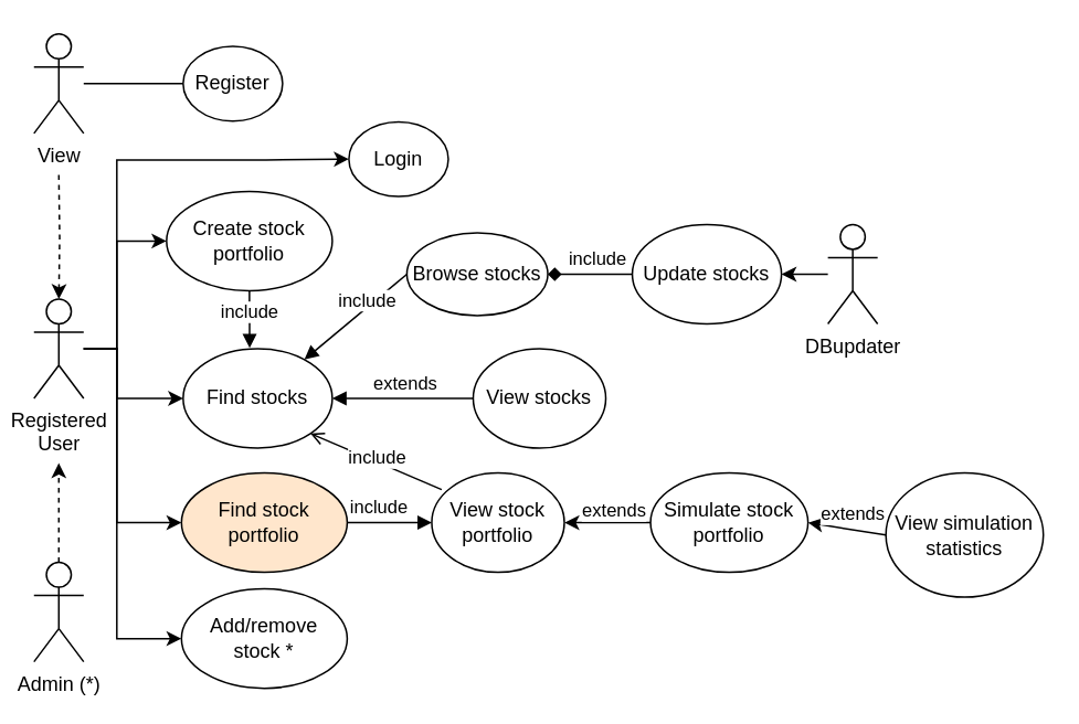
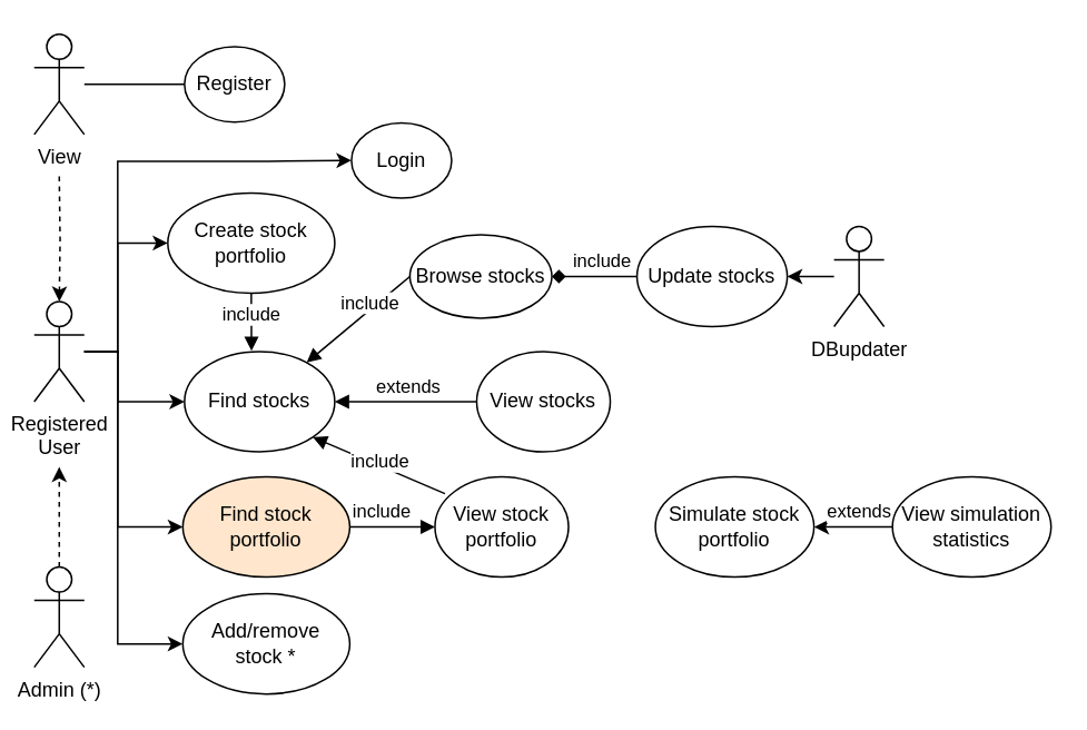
  <mxCell id="0" />
  <mxCell id="1" parent="0" />
  <mxCell id="2" style="rounded=0;orthogonalLoop=1;jettySize=auto;html=1;entryX=0;entryY=0.5;entryDx=0;entryDy=0;edgeStyle=orthogonalEdgeStyle;" parent="1" source="7" target="11" edge="1"><mxGeometry relative="1" as="geometry"><Array as="points"><mxPoint x="70" y="210" /><mxPoint x="70" y="240" /></Array></mxGeometry></mxCell>
  <mxCell id="3" style="rounded=0;orthogonalLoop=1;jettySize=auto;html=1;entryX=0;entryY=0.5;entryDx=0;entryDy=0;edgeStyle=orthogonalEdgeStyle;" parent="1" source="7" target="12" edge="1"><mxGeometry relative="1" as="geometry"><Array as="points"><mxPoint x="70" y="210" /><mxPoint x="70" y="315" /></Array></mxGeometry></mxCell>
  <mxCell id="4" style="rounded=0;orthogonalLoop=1;jettySize=auto;html=1;entryX=0;entryY=0.5;entryDx=0;entryDy=0;edgeStyle=orthogonalEdgeStyle;" parent="1" source="7" target="18" edge="1"><mxGeometry relative="1" as="geometry"><Array as="points"><mxPoint x="70" y="210" /><mxPoint x="70" y="145" /></Array></mxGeometry></mxCell>
  <mxCell id="5" style="edgeStyle=orthogonalEdgeStyle;rounded=0;orthogonalLoop=1;jettySize=auto;html=1;entryX=0;entryY=0.5;entryDx=0;entryDy=0;" parent="1" target="20" edge="1"><mxGeometry relative="1" as="geometry"><mxPoint x="50" y="210" as="sourcePoint" /><Array as="points"><mxPoint x="50" y="210" /><mxPoint x="70" y="210" /><mxPoint x="70" y="385" /></Array></mxGeometry></mxCell>
  <mxCell id="6" style="edgeStyle=orthogonalEdgeStyle;rounded=0;orthogonalLoop=1;jettySize=auto;html=1;entryX=0;entryY=0.5;entryDx=0;entryDy=0;" parent="1" source="7" target="8" edge="1"><mxGeometry relative="1" as="geometry"><mxPoint x="170" y="25" as="targetPoint" /><Array as="points"><mxPoint x="70" y="210" /><mxPoint x="70" y="96" /><mxPoint x="160" y="96" /></Array></mxGeometry></mxCell>
  <mxCell id="7" value="&lt;div&gt;Registered&lt;/div&gt;&lt;div&gt;User&lt;/div&gt;" style="shape=umlActor;verticalLabelPosition=bottom;verticalAlign=top;html=1;" parent="1" vertex="1"><mxGeometry x="20" y="180" width="30" height="60" as="geometry" /></mxCell>
  <mxCell id="8" value="Login" style="ellipse;whiteSpace=wrap;html=1;" parent="1" vertex="1"><mxGeometry x="210" y="73" width="60" height="45" as="geometry" /></mxCell>
  <mxCell id="9" style="rounded=0;orthogonalLoop=1;jettySize=auto;html=1;dashed=1;" parent="1" source="10" edge="1"><mxGeometry relative="1" as="geometry"><mxPoint x="35" y="279" as="targetPoint" /></mxGeometry></mxCell>
  <mxCell id="10" value="Admin (*)" style="shape=umlActor;verticalLabelPosition=bottom;verticalAlign=top;html=1;" parent="1" vertex="1"><mxGeometry x="20" y="339" width="30" height="60" as="geometry" /></mxCell>
  <mxCell id="11" value="Find stocks" style="ellipse;whiteSpace=wrap;html=1;" parent="1" vertex="1"><mxGeometry x="110" y="210" width="90" height="60" as="geometry" /></mxCell>
  <mxCell id="12" value="Find stock portfolio" style="ellipse;whiteSpace=wrap;html=1;fillColor=#ffe6cc;" parent="1" vertex="1"><mxGeometry x="109" y="285" width="100" height="60" as="geometry" /></mxCell>
  <mxCell id="13" value="View stocks" style="ellipse;whiteSpace=wrap;html=1;" parent="1" vertex="1"><mxGeometry x="285" y="210" width="80" height="60" as="geometry" /></mxCell>
  <mxCell id="14" value="extends" style="html=1;verticalAlign=bottom;endArrow=block;exitX=0;exitY=0.5;exitDx=0;exitDy=0;entryX=1;entryY=0.5;entryDx=0;entryDy=0;" parent="1" source="13" target="11" edge="1"><mxGeometry x="-0.043" width="80" relative="1" as="geometry"><mxPoint x="285" y="440" as="sourcePoint" /><mxPoint x="145" y="285" as="targetPoint" /><mxPoint as="offset" /></mxGeometry></mxCell>
  <mxCell id="15" value="View stock portfolio" style="ellipse;whiteSpace=wrap;html=1;" parent="1" vertex="1"><mxGeometry x="260" y="285" width="80" height="60" as="geometry" /></mxCell>
  <mxCell id="16" value="include" style="html=1;verticalAlign=bottom;endArrow=block;exitX=1;exitY=0.5;exitDx=0;exitDy=0;entryX=0;entryY=0.5;entryDx=0;entryDy=0;" parent="1" source="12" target="15" edge="1"><mxGeometry x="-0.25" width="80" relative="1" as="geometry"><mxPoint x="219" y="315" as="sourcePoint" /><mxPoint x="260" y="315" as="targetPoint" /><mxPoint as="offset" /></mxGeometry></mxCell>
- <mxCell id="17" value="include" style="html=1;verticalAlign=bottom;endArrow=open;exitX=0.075;exitY=0.167;exitDx=0;exitDy=0;entryX=1;entryY=1;entryDx=0;entryDy=0;exitPerimeter=0;" parent="1" source="15" target="11" edge="1"><mxGeometry x="-0.079" y="6" width="80" relative="1" as="geometry"><mxPoint x="245" y="360" as="sourcePoint" /><mxPoint x="309" y="360" as="targetPoint" /><mxPoint as="offset" /></mxGeometry></mxCell>
+ <mxCell id="17" value="include" style="html=1;verticalAlign=bottom;endArrow=block;exitX=0.075;exitY=0.167;exitDx=0;exitDy=0;entryX=1;entryY=1;entryDx=0;entryDy=0;exitPerimeter=0;" parent="1" source="15" target="11" edge="1"><mxGeometry x="-0.079" y="6" width="80" relative="1" as="geometry"><mxPoint x="245" y="360" as="sourcePoint" /><mxPoint x="309" y="360" as="targetPoint" /><mxPoint as="offset" /></mxGeometry></mxCell>
  <mxCell id="18" value="Create stock portfolio" style="ellipse;whiteSpace=wrap;html=1;" parent="1" vertex="1"><mxGeometry x="100" y="115" width="100" height="60" as="geometry" /></mxCell>
  <mxCell id="19" value="include" style="html=1;verticalAlign=bottom;endArrow=block;entryX=0.446;entryY=-0.007;entryDx=0;entryDy=0;entryPerimeter=0;exitX=0.5;exitY=1;exitDx=0;exitDy=0;" parent="1" source="18" target="11" edge="1"><mxGeometry x="0.289" width="80" relative="1" as="geometry"><mxPoint x="159" y="175" as="sourcePoint" /><mxPoint x="158.97" y="211.56" as="targetPoint" /><mxPoint as="offset" /></mxGeometry></mxCell>
  <mxCell id="20" value="&lt;div&gt;Add/remove&lt;/div&gt;&lt;div&gt;stock *&lt;br&gt;&lt;/div&gt;" style="ellipse;whiteSpace=wrap;html=1;" parent="1" vertex="1"><mxGeometry x="109" y="355" width="100" height="60" as="geometry" /></mxCell>
  <mxCell id="21" value="" style="edgeStyle=orthogonalEdgeStyle;rounded=0;orthogonalLoop=1;jettySize=auto;html=1;" edge="1" parent="1" source="22" target="25"><mxGeometry relative="1" as="geometry" /></mxCell>
  <mxCell id="22" value="&lt;div&gt;DBupdater&lt;/div&gt;" style="shape=umlActor;verticalLabelPosition=bottom;verticalAlign=top;html=1;" parent="1" vertex="1"><mxGeometry x="499" y="135" width="30" height="60" as="geometry" /></mxCell>
  <mxCell id="23" value="Browse stocks" style="ellipse;whiteSpace=wrap;html=1;" parent="1" vertex="1"><mxGeometry x="245" y="140" width="85" height="50" as="geometry" /></mxCell>
  <mxCell id="24" value="include" style="html=1;verticalAlign=bottom;endArrow=block;exitX=0;exitY=0.5;exitDx=0;exitDy=0;" parent="1" source="23" target="11" edge="1"><mxGeometry x="-0.159" y="4" width="80" relative="1" as="geometry"><mxPoint x="265" y="200" as="sourcePoint" /><mxPoint x="329" y="200" as="targetPoint" /><mxPoint as="offset" /></mxGeometry></mxCell>
  <mxCell id="25" value="Update stocks" style="ellipse;whiteSpace=wrap;html=1;" parent="1" vertex="1"><mxGeometry x="381" y="135" width="90" height="60" as="geometry" /></mxCell>
  <mxCell id="26" value="include" style="html=1;verticalAlign=bottom;endArrow=diamond;exitX=0;exitY=0.5;exitDx=0;exitDy=0;" parent="1" source="25" target="23" edge="1"><mxGeometry x="-0.176" width="80" relative="1" as="geometry"><mxPoint x="265" y="180" as="sourcePoint" /><mxPoint x="329" y="180" as="targetPoint" /><mxPoint as="offset" /></mxGeometry></mxCell>
  <mxCell id="27" style="edgeStyle=orthogonalEdgeStyle;rounded=0;orthogonalLoop=1;jettySize=auto;html=1;entryX=0;entryY=0.5;entryDx=0;entryDy=0;" parent="1" source="29" target="30" edge="1"><mxGeometry relative="1" as="geometry"><mxPoint x="170" y="-135" as="targetPoint" /><Array as="points"><mxPoint x="150" y="50" /><mxPoint x="150" y="50" /></Array></mxGeometry></mxCell>
  <mxCell id="28" value="" style="edgeStyle=orthogonalEdgeStyle;rounded=0;orthogonalLoop=1;jettySize=auto;html=1;dashed=1;" parent="1" target="7" edge="1"><mxGeometry relative="1" as="geometry"><mxPoint x="35" y="105" as="sourcePoint" /></mxGeometry></mxCell>
  <mxCell id="29" value="View" style="shape=umlActor;verticalLabelPosition=bottom;verticalAlign=top;html=1;" parent="1" vertex="1"><mxGeometry x="20" y="20" width="30" height="60" as="geometry" /></mxCell>
  <mxCell id="30" value="Register" style="ellipse;whiteSpace=wrap;html=1;" parent="1" vertex="1"><mxGeometry x="110" y="27.5" width="60" height="45" as="geometry" /></mxCell>
- <mxCell id="31" value="" style="rounded=0;orthogonalLoop=1;jettySize=auto;html=1;edgeStyle=orthogonalEdgeStyle;" parent="1" source="33" target="15" edge="1"><mxGeometry relative="1" as="geometry" /></mxCell>
- <mxCell id="32" value="extends" style="edgeLabel;html=1;align=center;verticalAlign=middle;resizable=0;points=[];" parent="31" vertex="1" connectable="0"><mxGeometry x="-0.237" y="3" relative="1" as="geometry"><mxPoint x="-3" y="-11" as="offset" /></mxGeometry></mxCell>
  <mxCell id="33" value="Simulate stock portfolio" style="ellipse;whiteSpace=wrap;html=1;" parent="1" vertex="1"><mxGeometry x="392" y="285" width="95" height="60" as="geometry" /></mxCell>
  <mxCell id="34" value="" style="rounded=0;orthogonalLoop=1;jettySize=auto;html=1;entryX=1;entryY=0.5;entryDx=0;entryDy=0;exitX=0;exitY=0.5;exitDx=0;exitDy=0;" parent="1" source="36" target="33" edge="1"><mxGeometry relative="1" as="geometry"><mxPoint x="505" y="395" as="targetPoint" /><mxPoint x="410" y="395" as="sourcePoint" /></mxGeometry></mxCell>
  <mxCell id="35" value="extends" style="edgeLabel;html=1;align=center;verticalAlign=middle;resizable=0;points=[];" parent="34" vertex="1" connectable="0"><mxGeometry x="-0.317" y="-1" relative="1" as="geometry"><mxPoint x="-4.76" y="-9" as="offset" /></mxGeometry></mxCell>
- <mxCell id="36" value="View simulation statistics" style="ellipse;whiteSpace=wrap;html=1;" parent="1" vertex="1"><mxGeometry x="534" y="285" width="95" height="75" as="geometry" /></mxCell>
+ <mxCell id="36" value="View simulation statistics" style="ellipse;whiteSpace=wrap;html=1;" parent="1" vertex="1"><mxGeometry x="534" y="285" width="95" height="60" as="geometry" /></mxCell>
